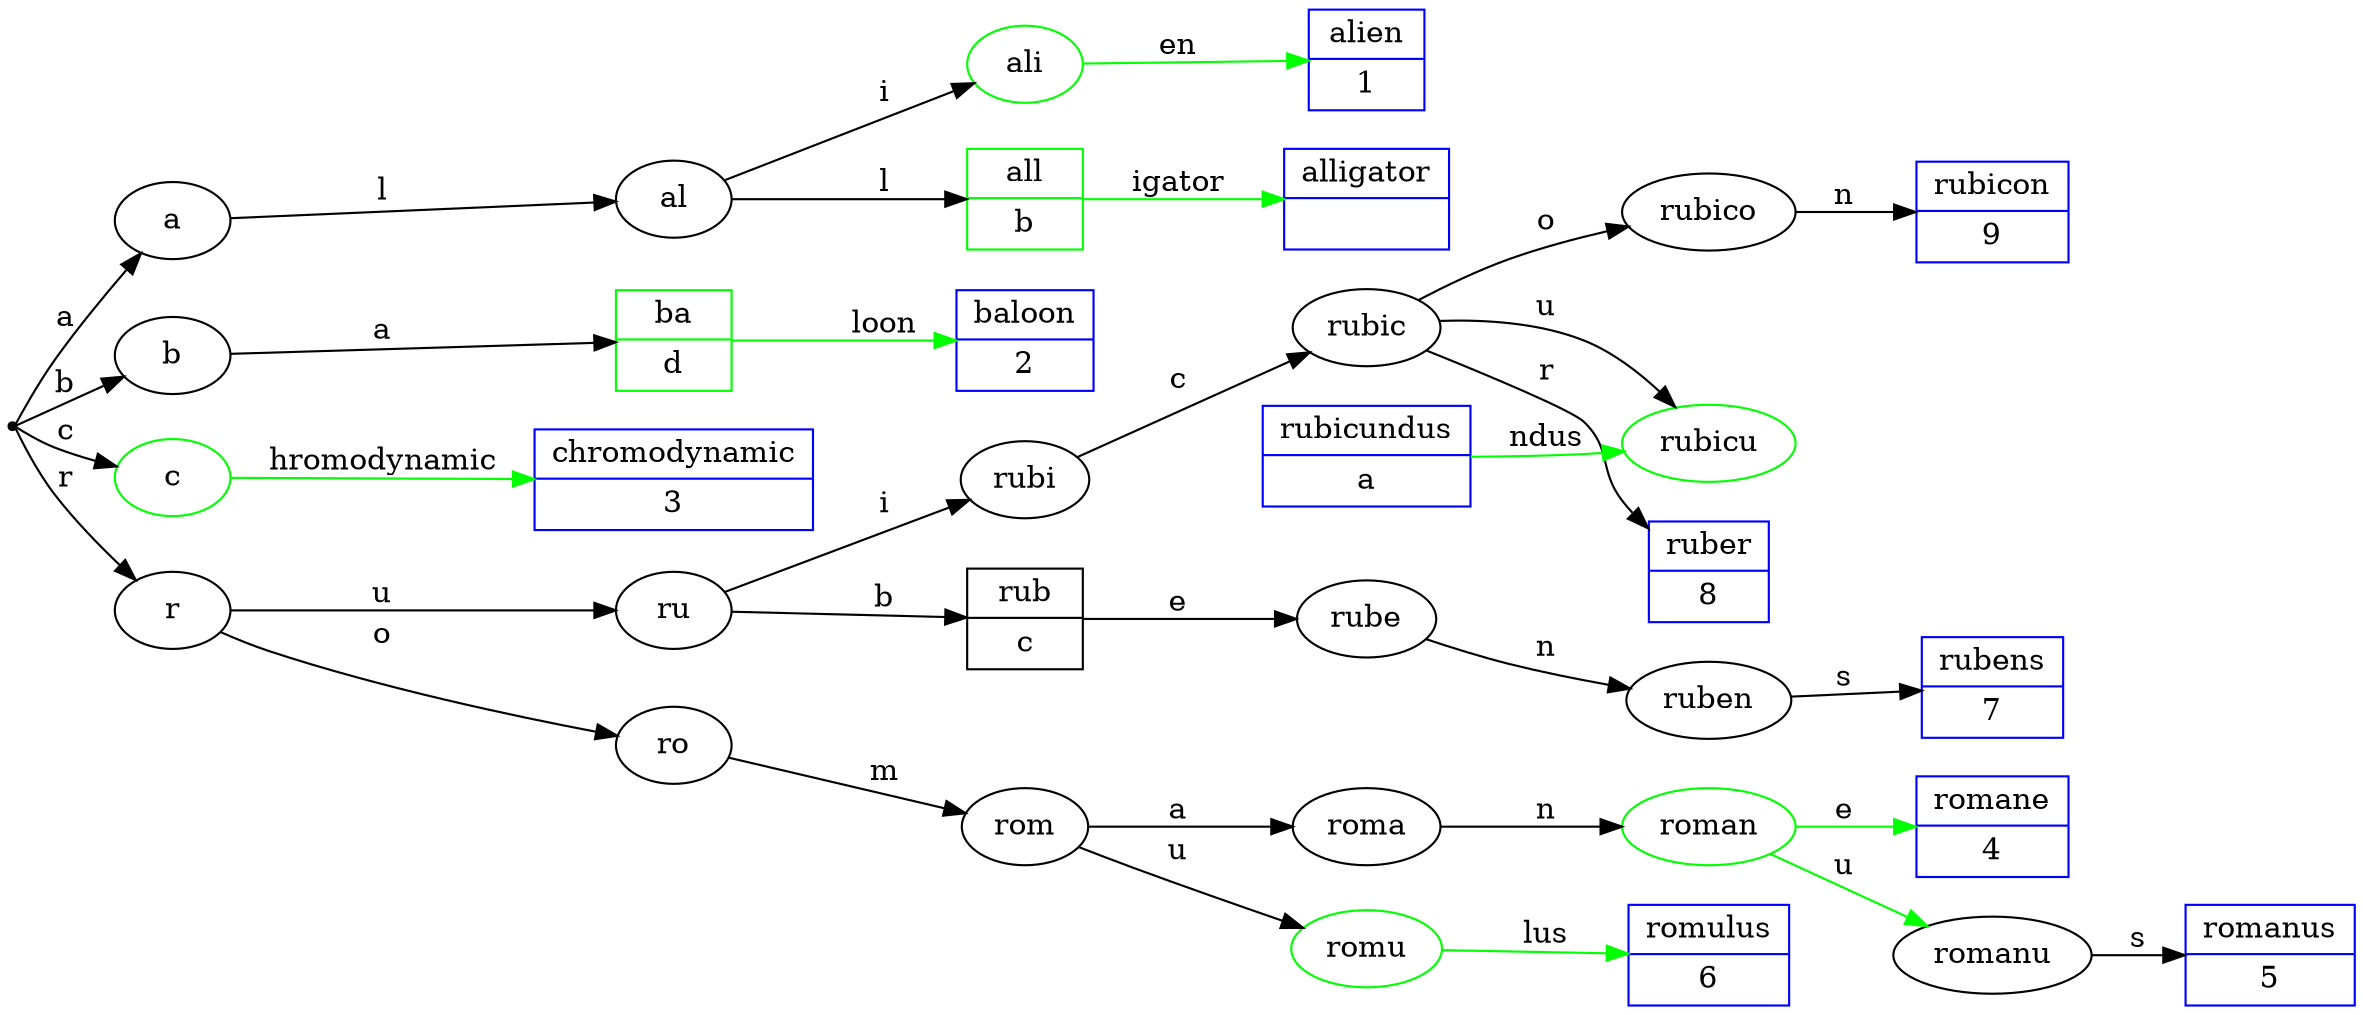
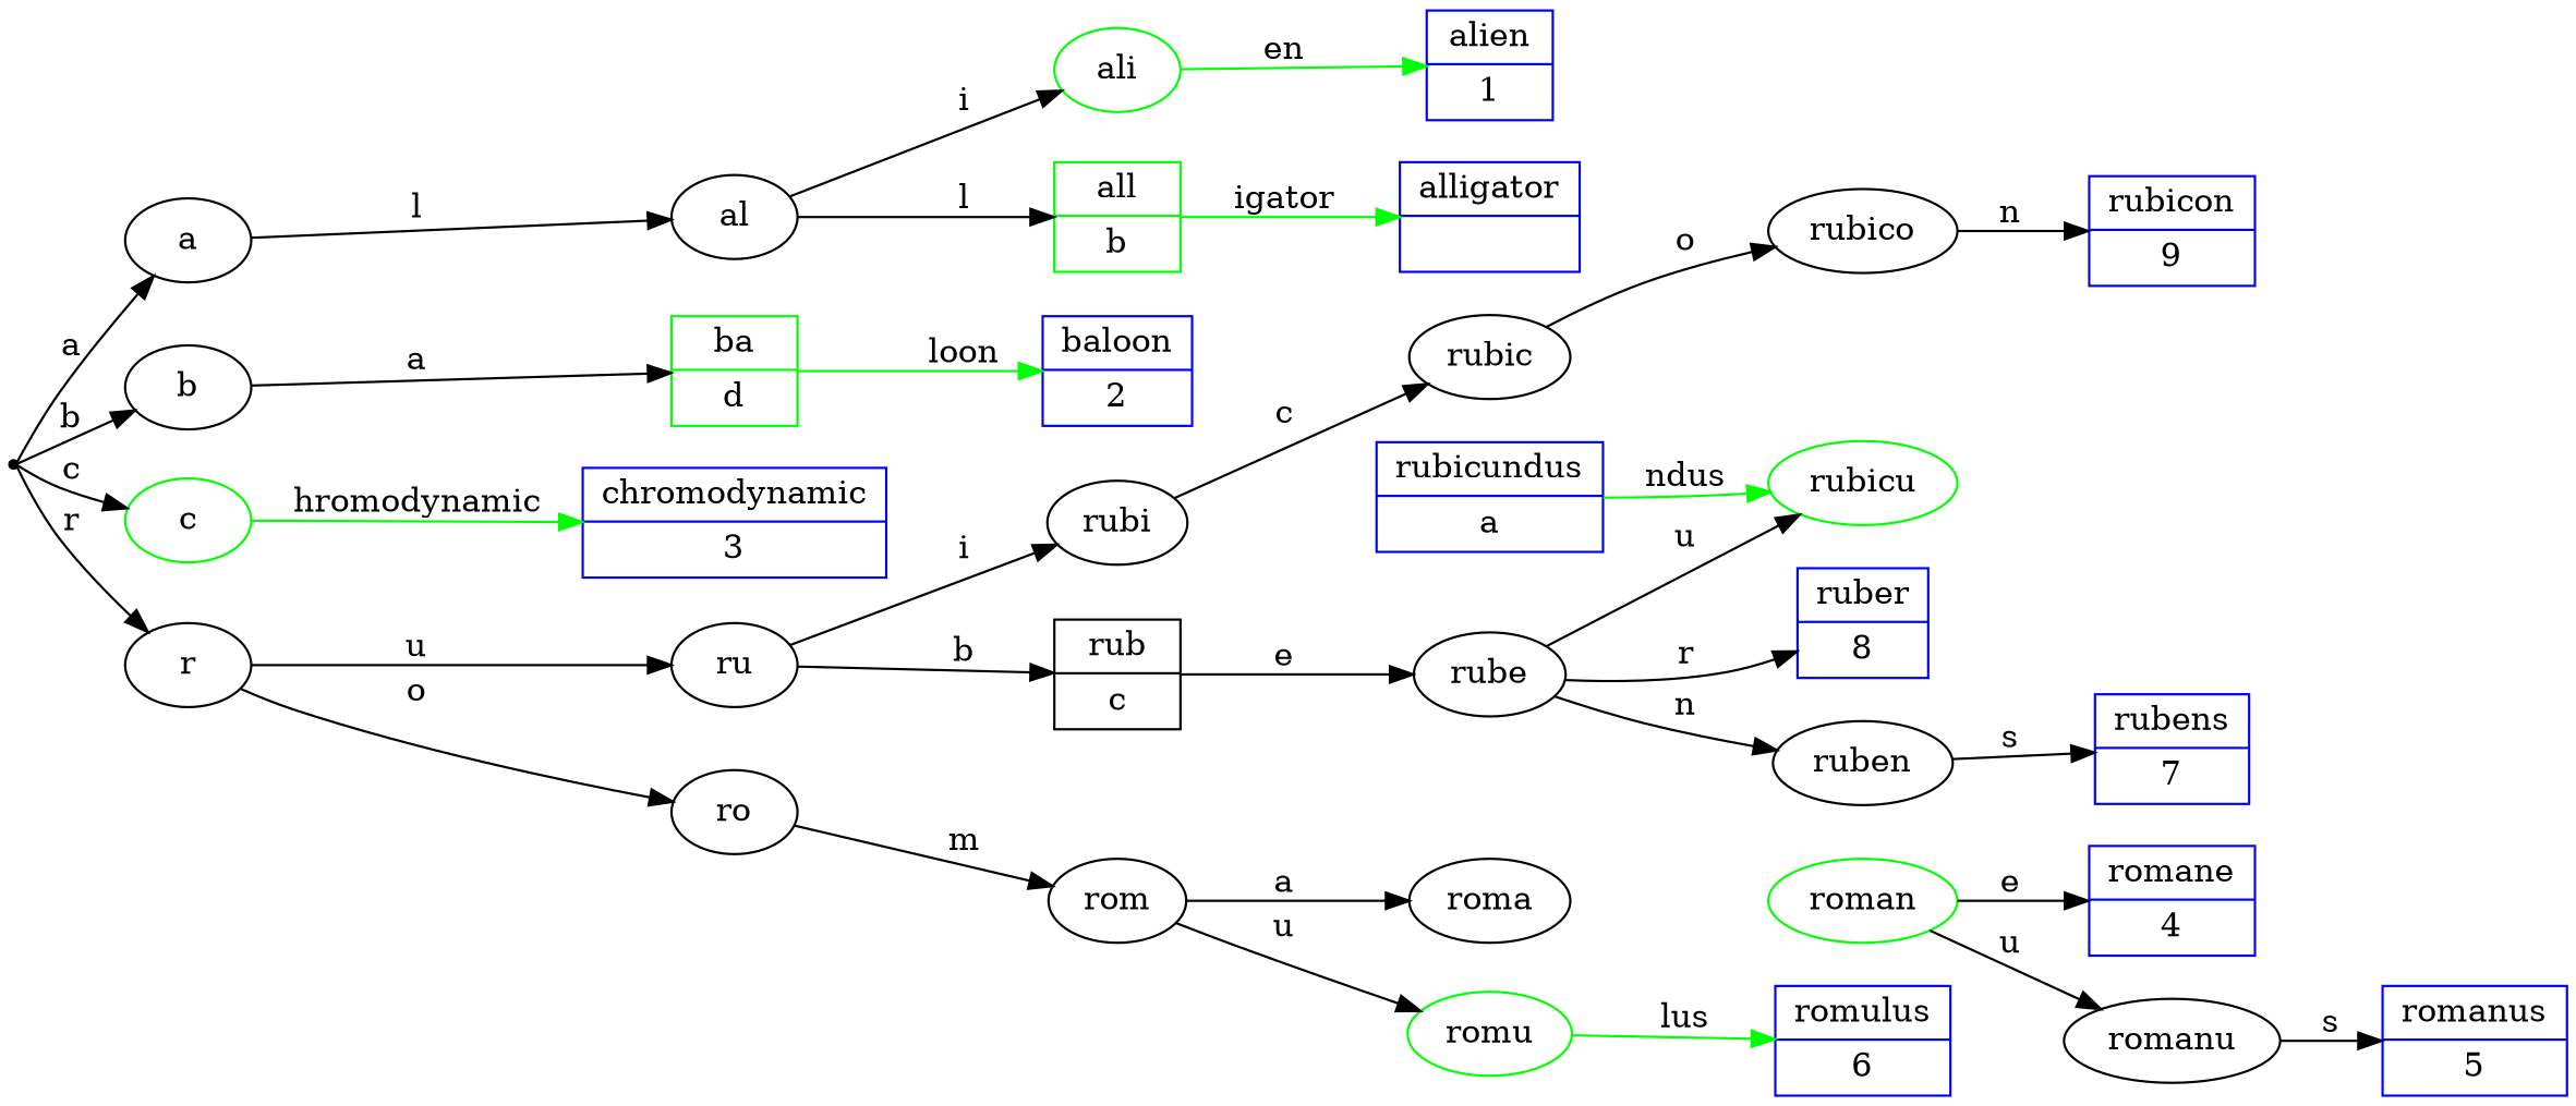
  digraph {
    rankdir=LR
    n1 [shape=point]
    n2 [label=a]
    n3 [label=b]
    n4 [color=green label=c]
    n5 [label=r]
    n30 [label=al]
    n28 [color=green label="ba|d" shape=record]
    n27 [color=blue label="chromodynamic|3" shape=record]
    n6 [label=ro]
    n7 [label=ru]
    n31 [color=green label=ali]
    n32 [color=green label="all|b" shape=record]
    n34 [color=blue label="alien|1" shape=record]
    n33 [color=blue label="alligator|{}" shape=record]
    n29 [color=blue label="baloon|2" shape=record]
    n19 [label=rom]
    n8 [label="rub|c" shape=record]
    n10 [label=rubi]
    n20 [label=roma]
    n21 [color=green label=romu]
    n23 [color=green label=roman]
    n22 [color=blue label="romulus|6" shape=record]
    n24 [color=blue label="romane|4" shape=record]
    n25 [label=romanu]
    n26 [color=blue label="romanus|5" shape=record]
    n9 [label=rube]
    n16 [label=ruben]
    n17 [color=blue label="ruber|8" shape=record]
    n11 [label=rubic]
    n18 [color=blue label="rubens|7" shape=record]
    n12 [label=rubico]
    n13 [color=green label=rubicu]
    n15 [color=blue label="rubicon|9" shape=record]
    n14 [color=blue label="rubicundus|a" shape=record]
    n1 -> n2 [label=a]
    n1 -> n3 [label=b]
    n1 -> n4 [label=c]
    n1 -> n5 [label=r]
    n2 -> n30 [label=l]
    n3 -> n28 [label=a]
    n4 -> n27 [color=green label=hromodynamic]
    n5 -> n6 [label=o]
    n5 -> n7 [label=u]
    n30 -> n31 [label=i]
    n30 -> n32 [label=l]
    n28 -> n29 [color=green label=loon]
    n6 -> n19 [label=m]
    n7 -> n8 [label=b]
    n7 -> n10 [label=i]
    n31 -> n34 [color=green label=en]
    n32 -> n33 [color=green label=igator]
    n19 -> n20 [label=a]
    n19 -> n21 [label=u]
    n8 -> n9 [label=e]
    n10 -> n11 [label=c]
-   n20 -> n23 [label=n]
    n21 -> n22 [color=green label=lus]
-   n23 -> n24 [label=e color=green]
-   n23 -> n25 [label=u color=green]
+   n23 -> n24 [label=e]
+   n23 -> n25 [label=u]
    n25 -> n26 [label=s]
    n9 -> n16 [label=n]
-   n11 -> n17 [label=r]
+   n9 -> n17 [label=r]
    n16 -> n18 [label=s]
    n11 -> n12 [label=o]
-   n11 -> n13 [label=u]
+   n9 -> n13 [label=u]
    n12 -> n15 [label=n]
    n14 -> n13 [color=green label=ndus]
  }
